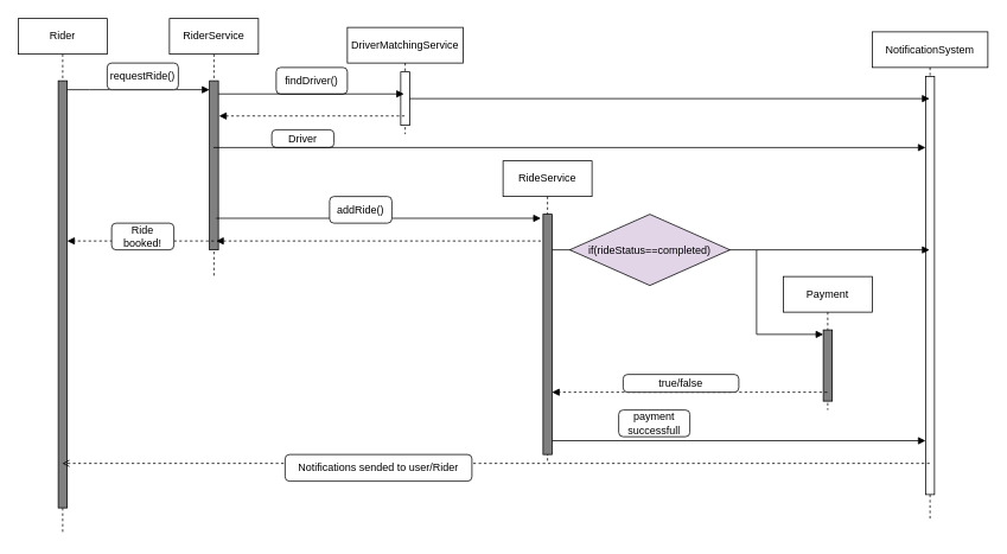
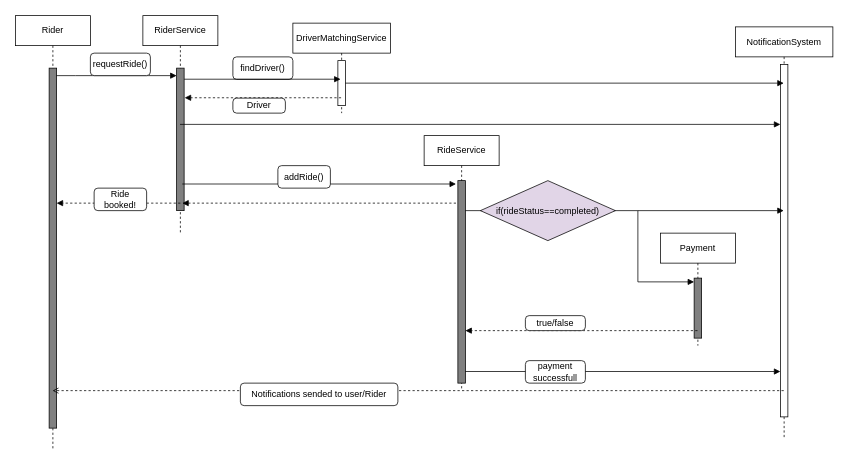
  <mxCell id="0" />
  <mxCell id="1" parent="0" />
  <mxCell id="2" value="RiderService" style="shape=umlLifeline;perimeter=lifelinePerimeter;whiteSpace=wrap;html=1;container=1;dropTarget=0;collapsible=0;recursiveResize=0;outlineConnect=0;portConstraint=eastwest;newEdgeStyle={&quot;edgeStyle&quot;:&quot;elbowEdgeStyle&quot;,&quot;elbow&quot;:&quot;vertical&quot;,&quot;curved&quot;:0,&quot;rounded&quot;:0};" parent="1" vertex="1"><mxGeometry x="190" y="20" width="100" height="290" as="geometry" /></mxCell>
  <mxCell id="3" value="" style="html=1;points=[[0,0,0,0,5],[0,1,0,0,-5],[1,0,0,0,5],[1,1,0,0,-5]];perimeter=orthogonalPerimeter;outlineConnect=0;targetShapes=umlLifeline;portConstraint=eastwest;newEdgeStyle={&quot;curved&quot;:0,&quot;rounded&quot;:0};fillColor=#808080;" parent="2" vertex="1"><mxGeometry x="45" y="70" width="10" height="190" as="geometry" /></mxCell>
  <mxCell id="4" value="" style="html=1;verticalAlign=bottom;labelBackgroundColor=none;endArrow=block;endFill=1;rounded=0;" parent="1" source="13" target="3" edge="1"><mxGeometry width="160" relative="1" as="geometry"><mxPoint x="55" y="100" as="sourcePoint" /><mxPoint x="120" y="100" as="targetPoint" /><Array as="points"><mxPoint x="100" y="100" /></Array></mxGeometry></mxCell>
  <mxCell id="5" value="RideService" style="shape=umlLifeline;perimeter=lifelinePerimeter;whiteSpace=wrap;html=1;container=1;dropTarget=0;collapsible=0;recursiveResize=0;outlineConnect=0;portConstraint=eastwest;newEdgeStyle={&quot;edgeStyle&quot;:&quot;elbowEdgeStyle&quot;,&quot;elbow&quot;:&quot;vertical&quot;,&quot;curved&quot;:0,&quot;rounded&quot;:0};" parent="1" vertex="1"><mxGeometry x="565" y="180" width="100" height="340" as="geometry" /></mxCell>
  <mxCell id="6" value="" style="html=1;points=[[0,0,0,0,5],[0,1,0,0,-5],[1,0,0,0,5],[1,1,0,0,-5]];perimeter=orthogonalPerimeter;outlineConnect=0;targetShapes=umlLifeline;portConstraint=eastwest;newEdgeStyle={&quot;curved&quot;:0,&quot;rounded&quot;:0};fillColor=#808080;" parent="5" vertex="1"><mxGeometry x="45" y="60" width="10" height="270" as="geometry" /></mxCell>
  <mxCell id="7" value="DriverMatchingService" style="shape=umlLifeline;perimeter=lifelinePerimeter;whiteSpace=wrap;html=1;container=1;dropTarget=0;collapsible=0;recursiveResize=0;outlineConnect=0;portConstraint=eastwest;newEdgeStyle={&quot;edgeStyle&quot;:&quot;elbowEdgeStyle&quot;,&quot;elbow&quot;:&quot;vertical&quot;,&quot;curved&quot;:0,&quot;rounded&quot;:0};" parent="1" vertex="1"><mxGeometry x="390" y="30" width="130" height="120" as="geometry" /></mxCell>
  <mxCell id="8" value="" style="html=1;points=[[0,0,0,0,5],[0,1,0,0,-5],[1,0,0,0,5],[1,1,0,0,-5]];perimeter=orthogonalPerimeter;outlineConnect=0;targetShapes=umlLifeline;portConstraint=eastwest;newEdgeStyle={&quot;curved&quot;:0,&quot;rounded&quot;:0};" parent="7" vertex="1"><mxGeometry x="60" y="50" width="10" height="60" as="geometry" /></mxCell>
  <mxCell id="9" value="" style="html=1;verticalAlign=bottom;labelBackgroundColor=none;endArrow=block;endFill=1;dashed=1;rounded=0;exitX=0.36;exitY=0.69;exitDx=0;exitDy=0;exitPerimeter=0;" parent="1" edge="1"><mxGeometry width="160" relative="1" as="geometry"><mxPoint x="454.3" y="129.5" as="sourcePoint" /><mxPoint x="245.7" y="129.5" as="targetPoint" /></mxGeometry></mxCell>
  <mxCell id="10" value="" style="html=1;verticalAlign=bottom;labelBackgroundColor=none;endArrow=block;endFill=1;rounded=0;" parent="1" edge="1"><mxGeometry width="160" relative="1" as="geometry"><mxPoint x="242.5" y="244.5" as="sourcePoint" /><mxPoint x="607.5" y="244.5" as="targetPoint" /><Array as="points" /></mxGeometry></mxCell>
  <mxCell id="11" value="" style="html=1;verticalAlign=bottom;labelBackgroundColor=none;endArrow=block;endFill=1;dashed=1;rounded=0;" parent="1" edge="1"><mxGeometry width="160" relative="1" as="geometry"><mxPoint x="607.5" y="270" as="sourcePoint" /><mxPoint x="242.5" y="270" as="targetPoint" /></mxGeometry></mxCell>
  <mxCell id="12" value="" style="html=1;verticalAlign=bottom;labelBackgroundColor=none;endArrow=block;endFill=1;dashed=1;rounded=0;" parent="1" target="14" edge="1"><mxGeometry width="160" relative="1" as="geometry"><mxPoint x="240" y="270" as="sourcePoint" /><mxPoint x="80" y="270" as="targetPoint" /></mxGeometry></mxCell>
  <mxCell id="13" value="Rider" style="shape=umlLifeline;perimeter=lifelinePerimeter;whiteSpace=wrap;html=1;container=1;dropTarget=0;collapsible=0;recursiveResize=0;outlineConnect=0;portConstraint=eastwest;newEdgeStyle={&quot;edgeStyle&quot;:&quot;elbowEdgeStyle&quot;,&quot;elbow&quot;:&quot;vertical&quot;,&quot;curved&quot;:0,&quot;rounded&quot;:0};" parent="1" vertex="1"><mxGeometry x="20" y="20" width="100" height="580" as="geometry" /></mxCell>
  <mxCell id="14" value="" style="html=1;points=[[0,0,0,0,5],[0,1,0,0,-5],[1,0,0,0,5],[1,1,0,0,-5]];perimeter=orthogonalPerimeter;outlineConnect=0;targetShapes=umlLifeline;portConstraint=eastwest;newEdgeStyle={&quot;curved&quot;:0,&quot;rounded&quot;:0};fillColor=#808080;" parent="13" vertex="1"><mxGeometry x="45" y="70" width="10" height="480" as="geometry" /></mxCell>
  <mxCell id="15" value="requestRide()" style="html=1;rounded=1;absoluteArcSize=1;arcSize=10;whiteSpace=wrap;" parent="1" vertex="1"><mxGeometry x="120" y="70" width="80" height="30" as="geometry" /></mxCell>
  <mxCell id="16" value="findDriver()" style="html=1;rounded=1;absoluteArcSize=1;arcSize=10;whiteSpace=wrap;" parent="1" vertex="1"><mxGeometry x="310" y="75" width="80" height="30" as="geometry" /></mxCell>
  <mxCell id="17" value="" style="html=1;verticalAlign=bottom;labelBackgroundColor=none;endArrow=block;endFill=1;rounded=0;entryX=0.36;entryY=0.413;entryDx=0;entryDy=0;entryPerimeter=0;" parent="1" source="3" target="8" edge="1"><mxGeometry width="160" relative="1" as="geometry"><mxPoint x="350" y="104.5" as="sourcePoint" /><mxPoint x="390" y="105" as="targetPoint" /><Array as="points" /></mxGeometry></mxCell>
  <mxCell id="18" value="addRide()" style="html=1;rounded=1;absoluteArcSize=1;arcSize=10;whiteSpace=wrap;" parent="1" vertex="1"><mxGeometry x="370" y="220" width="70" height="30" as="geometry" /></mxCell>
  <mxCell id="19" value="Ride booked!" style="html=1;rounded=1;absoluteArcSize=1;arcSize=10;whiteSpace=wrap;" parent="1" vertex="1"><mxGeometry x="125" y="250" width="70" height="30" as="geometry" /></mxCell>
  <mxCell id="20" value="NotificationSystem" style="shape=umlLifeline;perimeter=lifelinePerimeter;whiteSpace=wrap;html=1;container=1;dropTarget=0;collapsible=0;recursiveResize=0;outlineConnect=0;portConstraint=eastwest;newEdgeStyle={&quot;edgeStyle&quot;:&quot;elbowEdgeStyle&quot;,&quot;elbow&quot;:&quot;vertical&quot;,&quot;curved&quot;:0,&quot;rounded&quot;:0};" parent="1" vertex="1"><mxGeometry x="980" y="35" width="130" height="550" as="geometry" /></mxCell>
  <mxCell id="21" value="" style="html=1;points=[[0,0,0,0,5],[0,1,0,0,-5],[1,0,0,0,5],[1,1,0,0,-5]];perimeter=orthogonalPerimeter;outlineConnect=0;targetShapes=umlLifeline;portConstraint=eastwest;newEdgeStyle={&quot;curved&quot;:0,&quot;rounded&quot;:0};" parent="20" vertex="1"><mxGeometry x="60" y="50" width="10" height="470" as="geometry" /></mxCell>
  <mxCell id="22" value="Payment" style="shape=umlLifeline;perimeter=lifelinePerimeter;whiteSpace=wrap;html=1;container=1;dropTarget=0;collapsible=0;recursiveResize=0;outlineConnect=0;portConstraint=eastwest;newEdgeStyle={&quot;edgeStyle&quot;:&quot;elbowEdgeStyle&quot;,&quot;elbow&quot;:&quot;vertical&quot;,&quot;curved&quot;:0,&quot;rounded&quot;:0};" parent="1" vertex="1"><mxGeometry x="880" y="310" width="100" height="150" as="geometry" /></mxCell>
  <mxCell id="23" value="" style="html=1;points=[[0,0,0,0,5],[0,1,0,0,-5],[1,0,0,0,5],[1,1,0,0,-5]];perimeter=orthogonalPerimeter;outlineConnect=0;targetShapes=umlLifeline;portConstraint=eastwest;newEdgeStyle={&quot;curved&quot;:0,&quot;rounded&quot;:0};fillColor=#808080;" parent="22" vertex="1"><mxGeometry x="45" y="60" width="10" height="80" as="geometry" /></mxCell>
  <mxCell id="24" value="" style="html=1;verticalAlign=bottom;labelBackgroundColor=none;endArrow=block;endFill=1;rounded=0;entryX=0;entryY=0;entryDx=0;entryDy=5;entryPerimeter=0;" parent="1" target="23" edge="1"><mxGeometry width="160" relative="1" as="geometry"><mxPoint x="620" y="280" as="sourcePoint" /><mxPoint x="825" y="280" as="targetPoint" /><Array as="points"><mxPoint x="850" y="280" /><mxPoint x="850" y="375" /></Array></mxGeometry></mxCell>
  <mxCell id="25" value="if(rideStatus==completed)" style="rhombus;fillColor=#e1d5e7;" parent="1" vertex="1"><mxGeometry x="640" y="240" width="180" height="80" as="geometry" /></mxCell>
  <mxCell id="26" value="" style="html=1;verticalAlign=bottom;labelBackgroundColor=none;endArrow=block;endFill=1;dashed=1;rounded=0;" parent="1" source="22" target="6" edge="1"><mxGeometry width="160" relative="1" as="geometry"><mxPoint x="845" y="440" as="sourcePoint" /><mxPoint x="640" y="440" as="targetPoint" /><Array as="points"><mxPoint x="720" y="440" /></Array></mxGeometry></mxCell>
- <mxCell id="27" value="true/false" style="html=1;rounded=1;absoluteArcSize=1;arcSize=10;whiteSpace=wrap;" parent="1" vertex="1"><mxGeometry x="700" y="420" width="130" height="20" as="geometry" /></mxCell>
+ <mxCell id="27" value="true/false" style="html=1;rounded=1;absoluteArcSize=1;arcSize=10;whiteSpace=wrap;" parent="1" vertex="1"><mxGeometry x="700" y="420" width="80" height="20" as="geometry" /></mxCell>
  <mxCell id="28" value="" style="html=1;verticalAlign=bottom;labelBackgroundColor=none;endArrow=block;endFill=1;rounded=0;" parent="1" edge="1"><mxGeometry width="160" relative="1" as="geometry"><mxPoint x="620" y="494.5" as="sourcePoint" /><mxPoint x="1040" y="494.5" as="targetPoint" /><Array as="points" /></mxGeometry></mxCell>
- <mxCell id="29" value="payment successfull" style="html=1;rounded=1;absoluteArcSize=1;arcSize=10;whiteSpace=wrap;" parent="1" vertex="1"><mxGeometry x="695" y="460" width="80" height="30" as="geometry" /></mxCell>
+ <mxCell id="29" value="payment successfull" style="html=1;rounded=1;absoluteArcSize=1;arcSize=10;whiteSpace=wrap;" parent="1" vertex="1"><mxGeometry x="700" y="480" width="80" height="30" as="geometry" /></mxCell>
  <mxCell id="30" value="" style="html=1;verticalAlign=bottom;labelBackgroundColor=none;endArrow=open;endFill=0;dashed=1;rounded=0;" parent="1" source="20" edge="1"><mxGeometry width="160" relative="1" as="geometry"><mxPoint x="300" y="520" as="sourcePoint" /><mxPoint x="69.5" y="520" as="targetPoint" /></mxGeometry></mxCell>
  <mxCell id="31" value="" style="html=1;verticalAlign=bottom;labelBackgroundColor=none;endArrow=block;endFill=1;rounded=0;" parent="1" source="8" target="20" edge="1"><mxGeometry width="160" relative="1" as="geometry"><mxPoint x="475.2" y="100" as="sourcePoint" /><mxPoint x="770" y="100" as="targetPoint" /><Array as="points" /></mxGeometry></mxCell>
- <mxCell id="32" value="Driver" style="html=1;rounded=1;absoluteArcSize=1;arcSize=10;whiteSpace=wrap;" parent="1" vertex="1"><mxGeometry x="305" y="145" width="70" height="20" as="geometry" /></mxCell>
+ <mxCell id="32" value="Driver" style="html=1;rounded=1;absoluteArcSize=1;arcSize=10;whiteSpace=wrap;" parent="1" vertex="1"><mxGeometry x="310" y="130" width="70" height="20" as="geometry" /></mxCell>
  <mxCell id="33" value="" style="html=1;verticalAlign=bottom;labelBackgroundColor=none;endArrow=block;endFill=1;rounded=0;" parent="1" source="2" target="21" edge="1"><mxGeometry width="160" relative="1" as="geometry"><mxPoint x="400" y="164.5" as="sourcePoint" /><mxPoint x="855" y="164.5" as="targetPoint" /><Array as="points" /></mxGeometry></mxCell>
  <mxCell id="34" value="" style="html=1;verticalAlign=bottom;labelBackgroundColor=none;endArrow=block;endFill=1;rounded=0;" parent="1" target="20" edge="1"><mxGeometry width="160" relative="1" as="geometry"><mxPoint x="850" y="280" as="sourcePoint" /><mxPoint x="995" y="279.5" as="targetPoint" /><Array as="points" /></mxGeometry></mxCell>
  <mxCell id="35" value="Notifications sended to user/Rider" style="html=1;rounded=1;absoluteArcSize=1;arcSize=10;whiteSpace=wrap;" parent="1" vertex="1"><mxGeometry x="320" y="510" width="210" height="30" as="geometry" /></mxCell>
